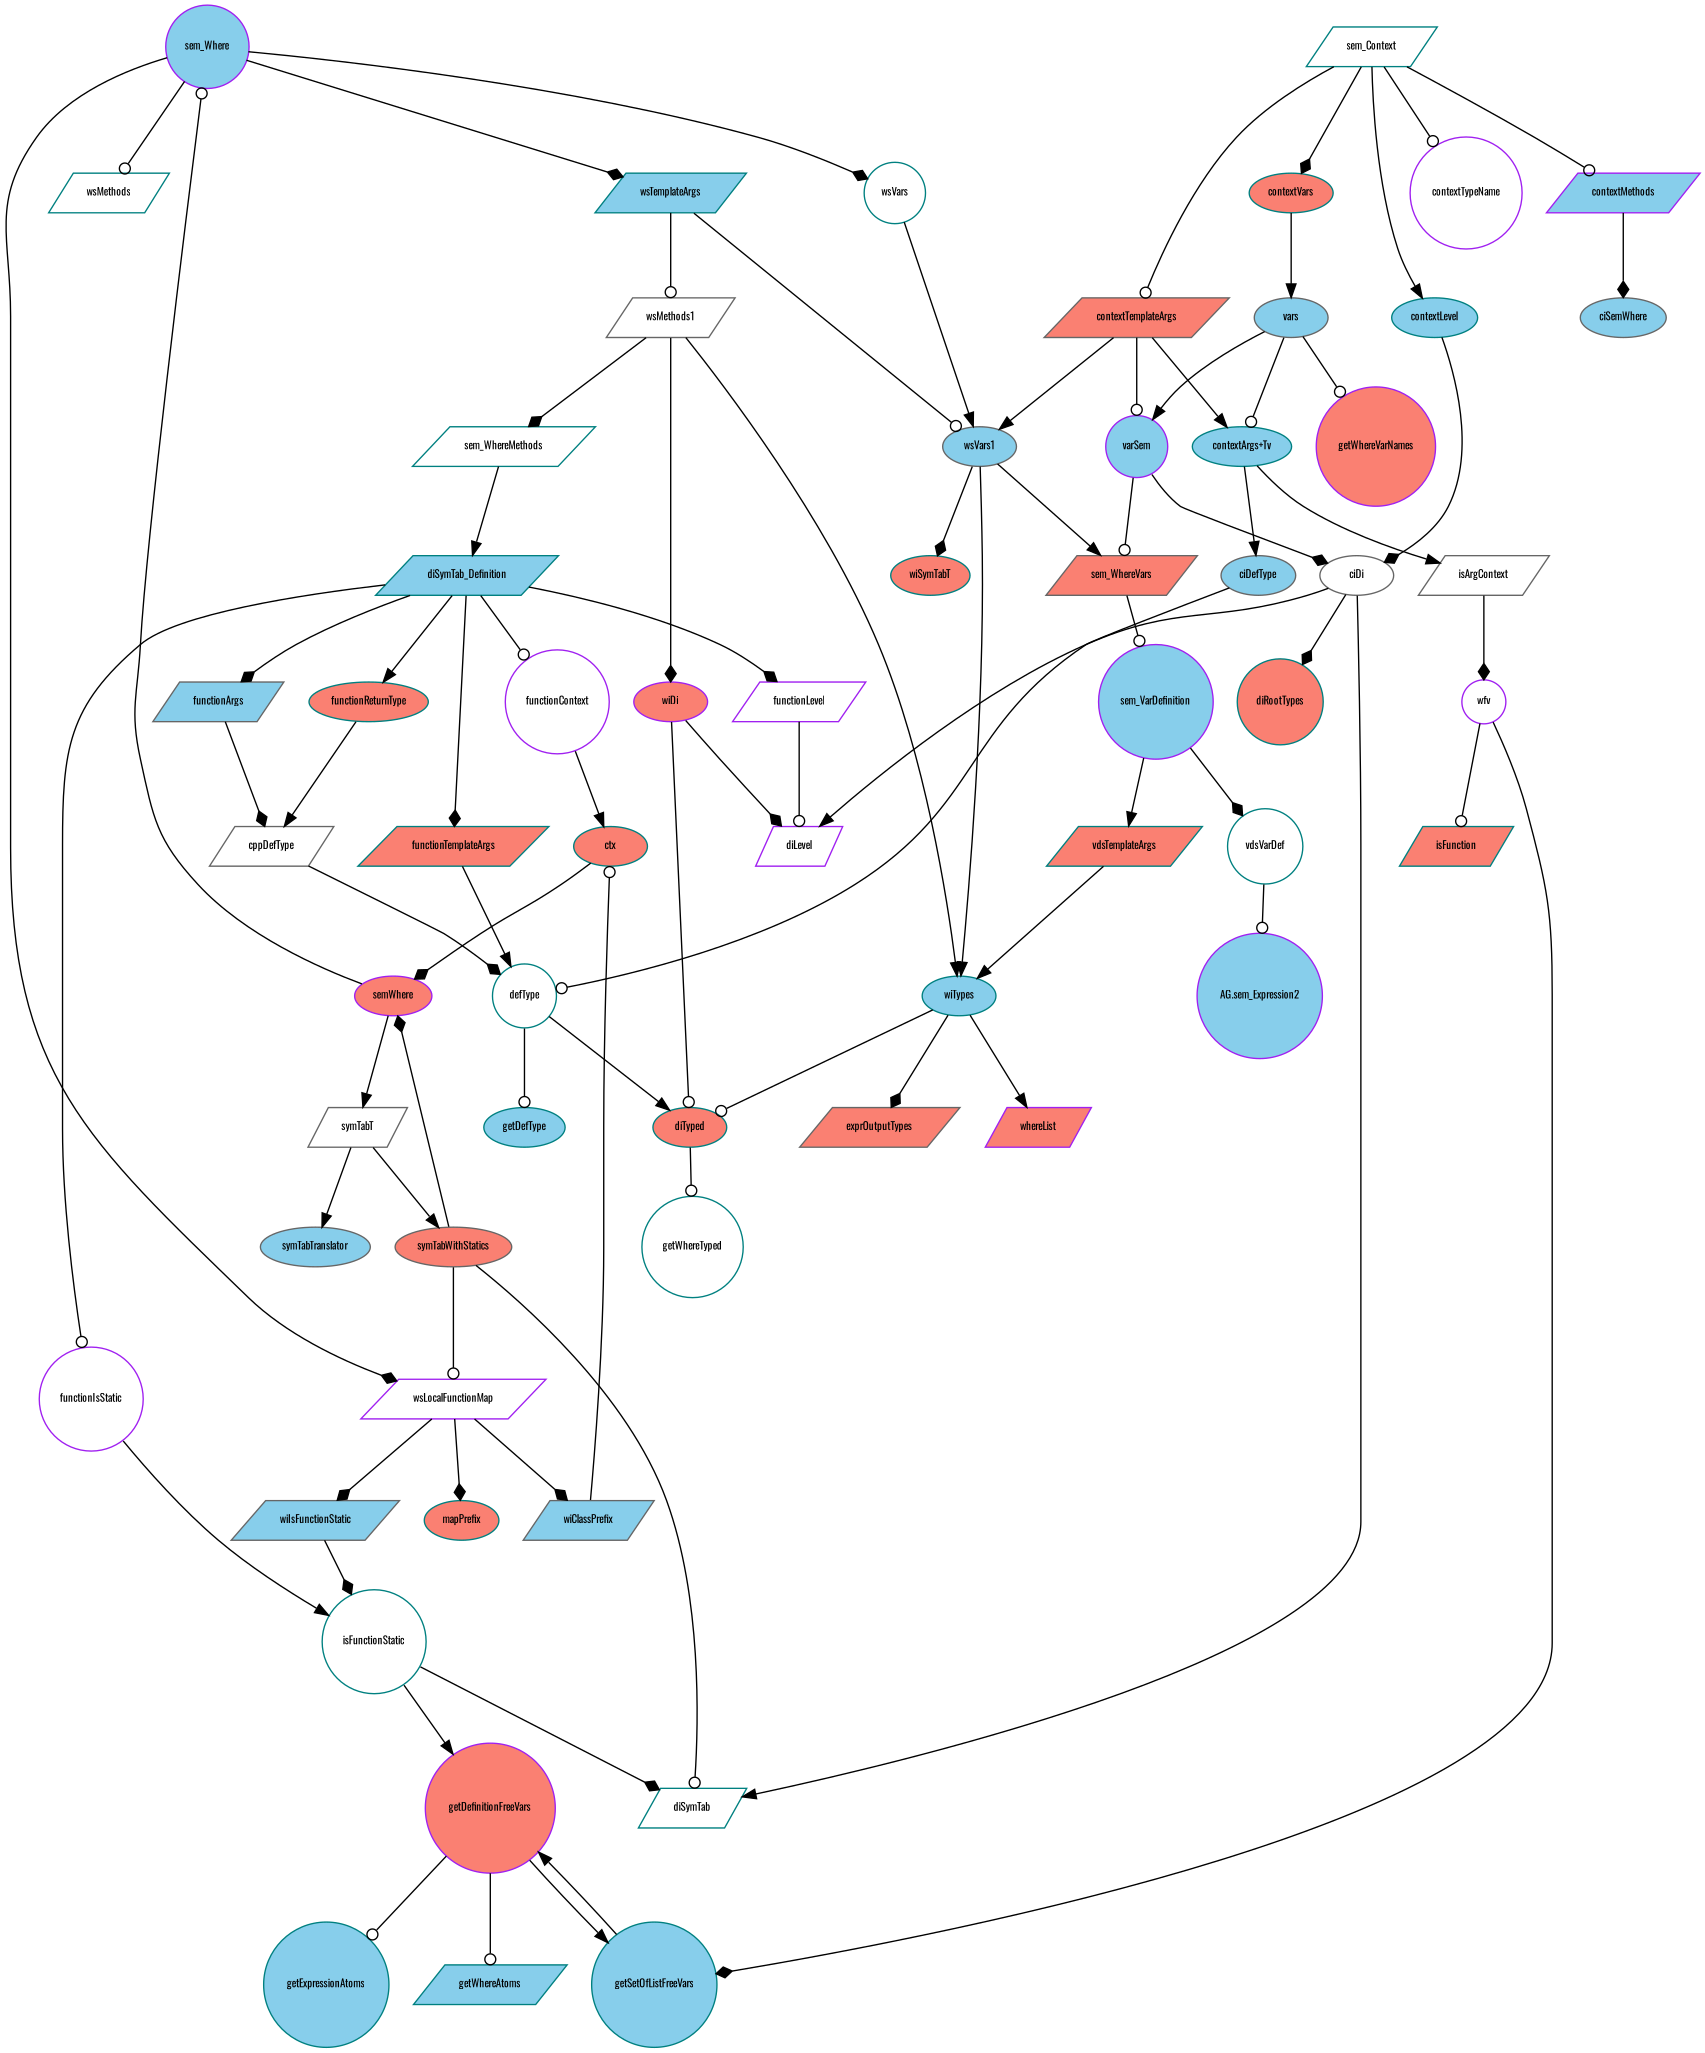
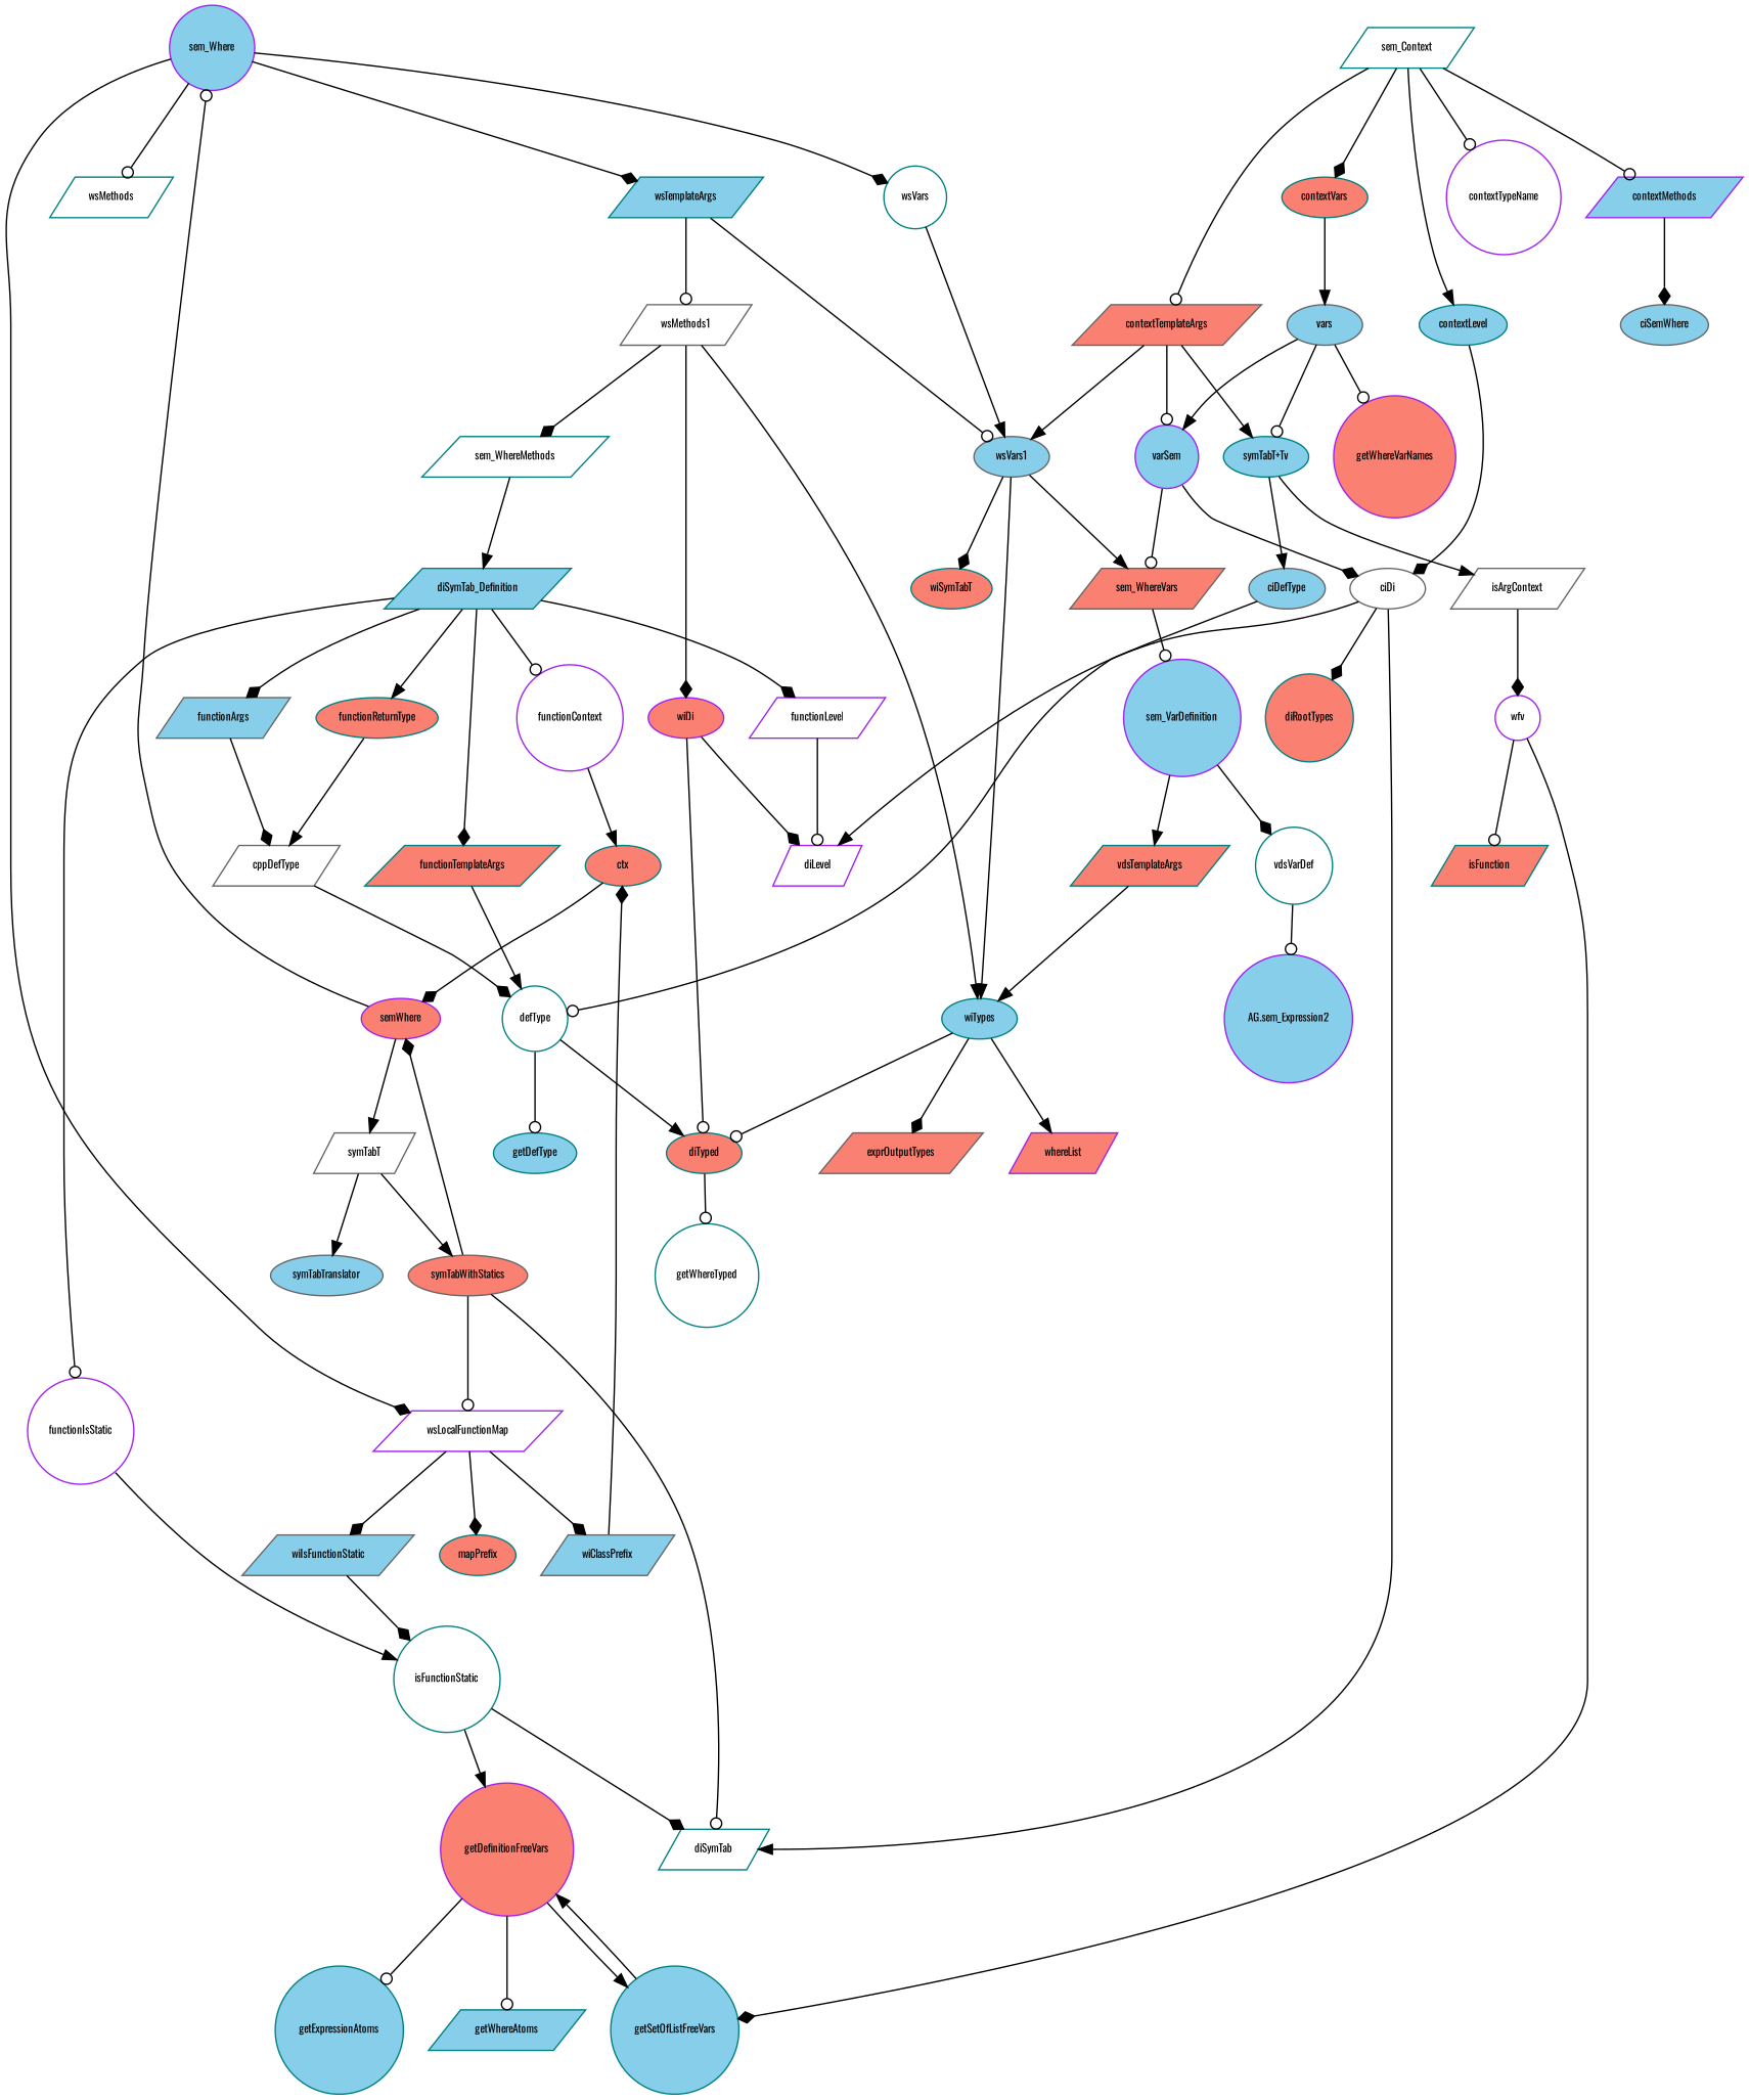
  digraph {
    fontname=Oswald
    node [color=teal fillcolor=skyblue fontname=Oswald fontsize=8 shape=parallelogram style=filled]
    edge [arrowhead=diamond fontname=Oswald]
    sem_Where [color=purple height=0.4 shape=circle]
    wsTemplateArgs [height=0.4]
    wsMethods [fillcolor=white height=0.4]
    wsVars [fillcolor=white height=0.4 shape=circle]
    wsLocalFunctionMap [color=purple fillcolor=white height=0.4]
    wsVars1 [color=gray40 height=0.4 shape=ellipse]
    wsMethods1 [color=gray40 fillcolor=white height=0.4]
    wiClassPrefix [color=gray40 height=0.4]
    wiIsFunctionStatic [color=gray40 height=0.4]
    mapPrefix [fillcolor=salmon height=0.4 shape=ellipse]
    sem_WhereVars [color=gray40 fillcolor=salmon height=0.4]
    wiTypes [height=0.4 shape=ellipse]
    wiSymTabT [fillcolor=salmon height=0.4 shape=ellipse]
    sem_WhereMethods [fillcolor=white height=0.4]
    wiDi [color=purple fillcolor=salmon height=0.4 shape=ellipse]
    ctx [fillcolor=salmon height=0.4 shape=ellipse]
    isFunctionStatic [fillcolor=white height=0.4 shape=circle]
    sem_VarDefinition [color=purple height=0.4 shape=circle]
    diTyped [fillcolor=salmon height=0.4 shape=ellipse]
    exprOutputTypes [color=gray40 fillcolor=salmon height=0.4]
    whereList [color=purple fillcolor=salmon height=0.4]
    getDefinitionFreeVars [color=purple fillcolor=salmon height=0.4 shape=circle]
    getExpressionAtoms [height=0.4 shape=circle]
    getSetOfListFreeVars [height=0.4 shape=circle]
    getWhereAtoms [height=0.4]
    n26 [height=0.4 label=diSymTab_Definition]
    functionContext [color=purple fillcolor=white height=0.4 shape=circle]
    functionLevel [color=purple fillcolor=white height=0.4]
    functionIsStatic [color=purple fillcolor=white height=0.4 shape=circle]
    functionTemplateArgs [fillcolor=salmon height=0.4]
    functionReturnType [fillcolor=salmon height=0.4 shape=ellipse]
    functionArgs [color=gray40 height=0.4]
    diLevel [color=purple fillcolor=white height=0.4]
    defType [fillcolor=white height=0.4 shape=circle]
    cppDefType [color=gray40 fillcolor=white height=0.4]
    vdsVarDef [fillcolor=white height=0.4 shape=circle]
    vdsTemplateArgs [fillcolor=salmon height=0.4]
    "AG.sem_Expression2" [color=purple height=0.4 shape=circle]
    sem_Context [fillcolor=white height=0.4]
    contextVars [fillcolor=salmon height=0.4 shape=ellipse]
    contextTemplateArgs [color=gray40 fillcolor=salmon height=0.4]
    contextTypeName [color=purple fillcolor=white height=0.4 shape=circle]
    contextLevel [height=0.4 shape=ellipse]
    contextMethods [color=purple height=0.4]
    vars [color=gray40 height=0.4 shape=ellipse]
    varSem [color=purple height=0.4 shape=circle]
-   "contextArgs+Tv" [height=0.4 shape=ellipse]
+   "contextArgs+Tv" [height=0.4 shape=ellipse label="symTabT+Tv"]
    ciDi [color=gray40 fillcolor=white height=0.4 shape=ellipse]
    ciSemWhere [color=gray40 height=0.4 shape=ellipse]
    getWhereVarNames [color=purple fillcolor=salmon height=0.4 shape=circle]
    ciDefType [color=gray40 height=0.4 shape=ellipse]
    isArgContext [color=gray40 fillcolor=white height=0.4]
    diSymTab [fillcolor=white height=0.4]
    diRootTypes [fillcolor=salmon height=0.4 shape=circle]
    wfv [color=purple fillcolor=white height=0.4 shape=circle]
    getDefType [height=0.4 shape=ellipse]
    getWhereTyped [fillcolor=white height=0.4 shape=circle]
    isFunction [fillcolor=salmon height=0.4]
    semWhere [color=purple fillcolor=salmon height=0.4 shape=ellipse]
    symTabT [color=gray40 fillcolor=white height=0.4]
    symTabTranslator [color=gray40 height=0.4 shape=ellipse]
    symTabWithStatics [color=gray40 fillcolor=salmon height=0.4 shape=ellipse]
    subgraph sub_1 {
      sem_Where
      wsTemplateArgs
      wsMethods
      wsVars
      wsLocalFunctionMap
      wsVars1
    }
    sem_Where -> wsTemplateArgs
    sem_Where -> wsMethods [arrowhead=odot]
    sem_Where -> wsVars
    sem_Where -> wsLocalFunctionMap
    wsTemplateArgs -> wsVars1 [arrowhead=odot]
    wsTemplateArgs -> wsMethods1 [arrowhead=odot]
    wsVars -> wsVars1 [arrowhead=normal]
    wsLocalFunctionMap -> wiClassPrefix
    wsLocalFunctionMap -> wiIsFunctionStatic
    wsLocalFunctionMap -> mapPrefix
    wsVars1 -> sem_WhereVars [arrowhead=normal]
    wsVars1 -> wiTypes [arrowhead=normal]
    wsVars1 -> wiSymTabT
    wsMethods1 -> wiTypes [arrowhead=normal]
    wsMethods1 -> sem_WhereMethods
    wsMethods1 -> wiDi
-   wiClassPrefix -> ctx [arrowhead=odot]
+   wiClassPrefix -> ctx
    wiIsFunctionStatic -> isFunctionStatic
    sem_WhereVars -> sem_VarDefinition [arrowhead=odot]
    wiTypes -> diTyped [arrowhead=odot]
    wiTypes -> exprOutputTypes
    wiTypes -> whereList [arrowhead=normal]
    sem_WhereMethods -> n26 [arrowhead=normal]
    wiDi -> diTyped [arrowhead=odot]
    wiDi -> diLevel
    ctx -> semWhere
    isFunctionStatic -> getDefinitionFreeVars [arrowhead=normal]
    isFunctionStatic -> diSymTab
    sem_VarDefinition -> vdsVarDef
    sem_VarDefinition -> vdsTemplateArgs [arrowhead=normal]
    diTyped -> getWhereTyped [arrowhead=odot]
    getDefinitionFreeVars -> getExpressionAtoms [arrowhead=odot]
    getDefinitionFreeVars -> getSetOfListFreeVars [arrowhead=normal]
    getDefinitionFreeVars -> getWhereAtoms [arrowhead=odot]
    getSetOfListFreeVars -> getDefinitionFreeVars [arrowhead=normal]
    n26 -> functionContext [arrowhead=odot]
    n26 -> functionLevel
    n26 -> functionIsStatic [arrowhead=odot]
    n26 -> functionTemplateArgs
    n26 -> functionReturnType [arrowhead=normal]
    n26 -> functionArgs
    functionContext -> ctx [arrowhead=normal]
    functionLevel -> diLevel [arrowhead=odot]
    functionIsStatic -> isFunctionStatic [arrowhead=normal]
    functionTemplateArgs -> defType [arrowhead=normal]
    functionReturnType -> cppDefType [arrowhead=normal]
    functionArgs -> cppDefType
    defType -> diTyped [arrowhead=normal]
    defType -> getDefType [arrowhead=odot]
    cppDefType -> defType
    vdsVarDef -> "AG.sem_Expression2" [arrowhead=odot]
    vdsTemplateArgs -> wiTypes [arrowhead=normal]
    sem_Context -> contextVars
    sem_Context -> contextTemplateArgs [arrowhead=odot]
    sem_Context -> contextTypeName [arrowhead=odot]
    sem_Context -> contextLevel [arrowhead=normal]
    sem_Context -> contextMethods [arrowhead=odot]
    contextVars -> vars [arrowhead=normal]
    contextTemplateArgs -> wsVars1 [arrowhead=normal]
    contextTemplateArgs -> varSem [arrowhead=odot]
    contextTemplateArgs -> "contextArgs+Tv" [arrowhead=normal]
    contextLevel -> ciDi
    contextMethods -> ciSemWhere
    vars -> varSem [arrowhead=normal]
    vars -> "contextArgs+Tv" [arrowhead=odot]
    vars -> getWhereVarNames [arrowhead=odot]
    varSem -> sem_WhereVars [arrowhead=odot]
    varSem -> ciDi
    "contextArgs+Tv" -> ciDefType [arrowhead=normal]
    "contextArgs+Tv" -> isArgContext [arrowhead=normal]
    ciDi -> diLevel [arrowhead=normal]
    ciDi -> diSymTab [arrowhead=normal]
    ciDi -> diRootTypes
    ciDefType -> defType [arrowhead=odot]
    isArgContext -> wfv
    wfv -> getSetOfListFreeVars
    wfv -> isFunction [arrowhead=odot]
    semWhere -> sem_Where [arrowhead=odot]
    semWhere -> symTabT [arrowhead=normal]
    symTabT -> symTabTranslator [arrowhead=normal]
    symTabT -> symTabWithStatics [arrowhead=normal]
    symTabWithStatics -> wsLocalFunctionMap [arrowhead=odot]
    symTabWithStatics -> diSymTab [arrowhead=odot]
    symTabWithStatics -> semWhere
  }
